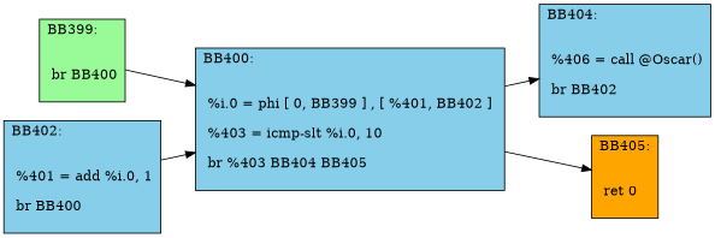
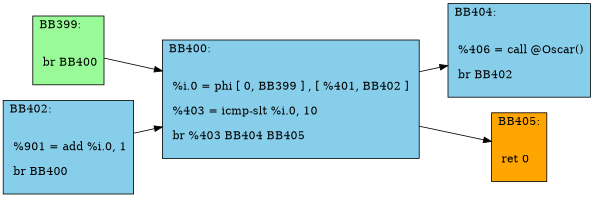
  digraph {
    rankdir=LR
    node [fillcolor=skyblue shape=record style=filled]
    n1 [fillcolor=palegreen label="{BB399:\l\l\n             br BB400\l\n             }"]
    n2 [label="{BB400:\l\l\n             %i.0 = phi [ 0, BB399 ] , [ %401, BB402 ] \l\n             %403 = icmp-slt %i.0, 10\l\n             br %403 BB404 BB405\l\n             }"]
    n3 [label="{BB404:\l\l\n             %406 = call @Oscar()\l\n             br BB402\l\n             }"]
    n4 [fillcolor=orange label="{BB405:\l\l\n             ret 0\l\n             }"]
-   n5 [label="{BB402:\l\l\n             %401 = add %i.0, 1\l\n             br BB400\l\n             }"]
+   n5 [label="{BB402:\l\l\n             %901 = add %i.0, 1\l\n             br BB400\l\n             }"]
    n1 -> n2
    n2 -> n3
    n2 -> n4
    n5 -> n2
  }
